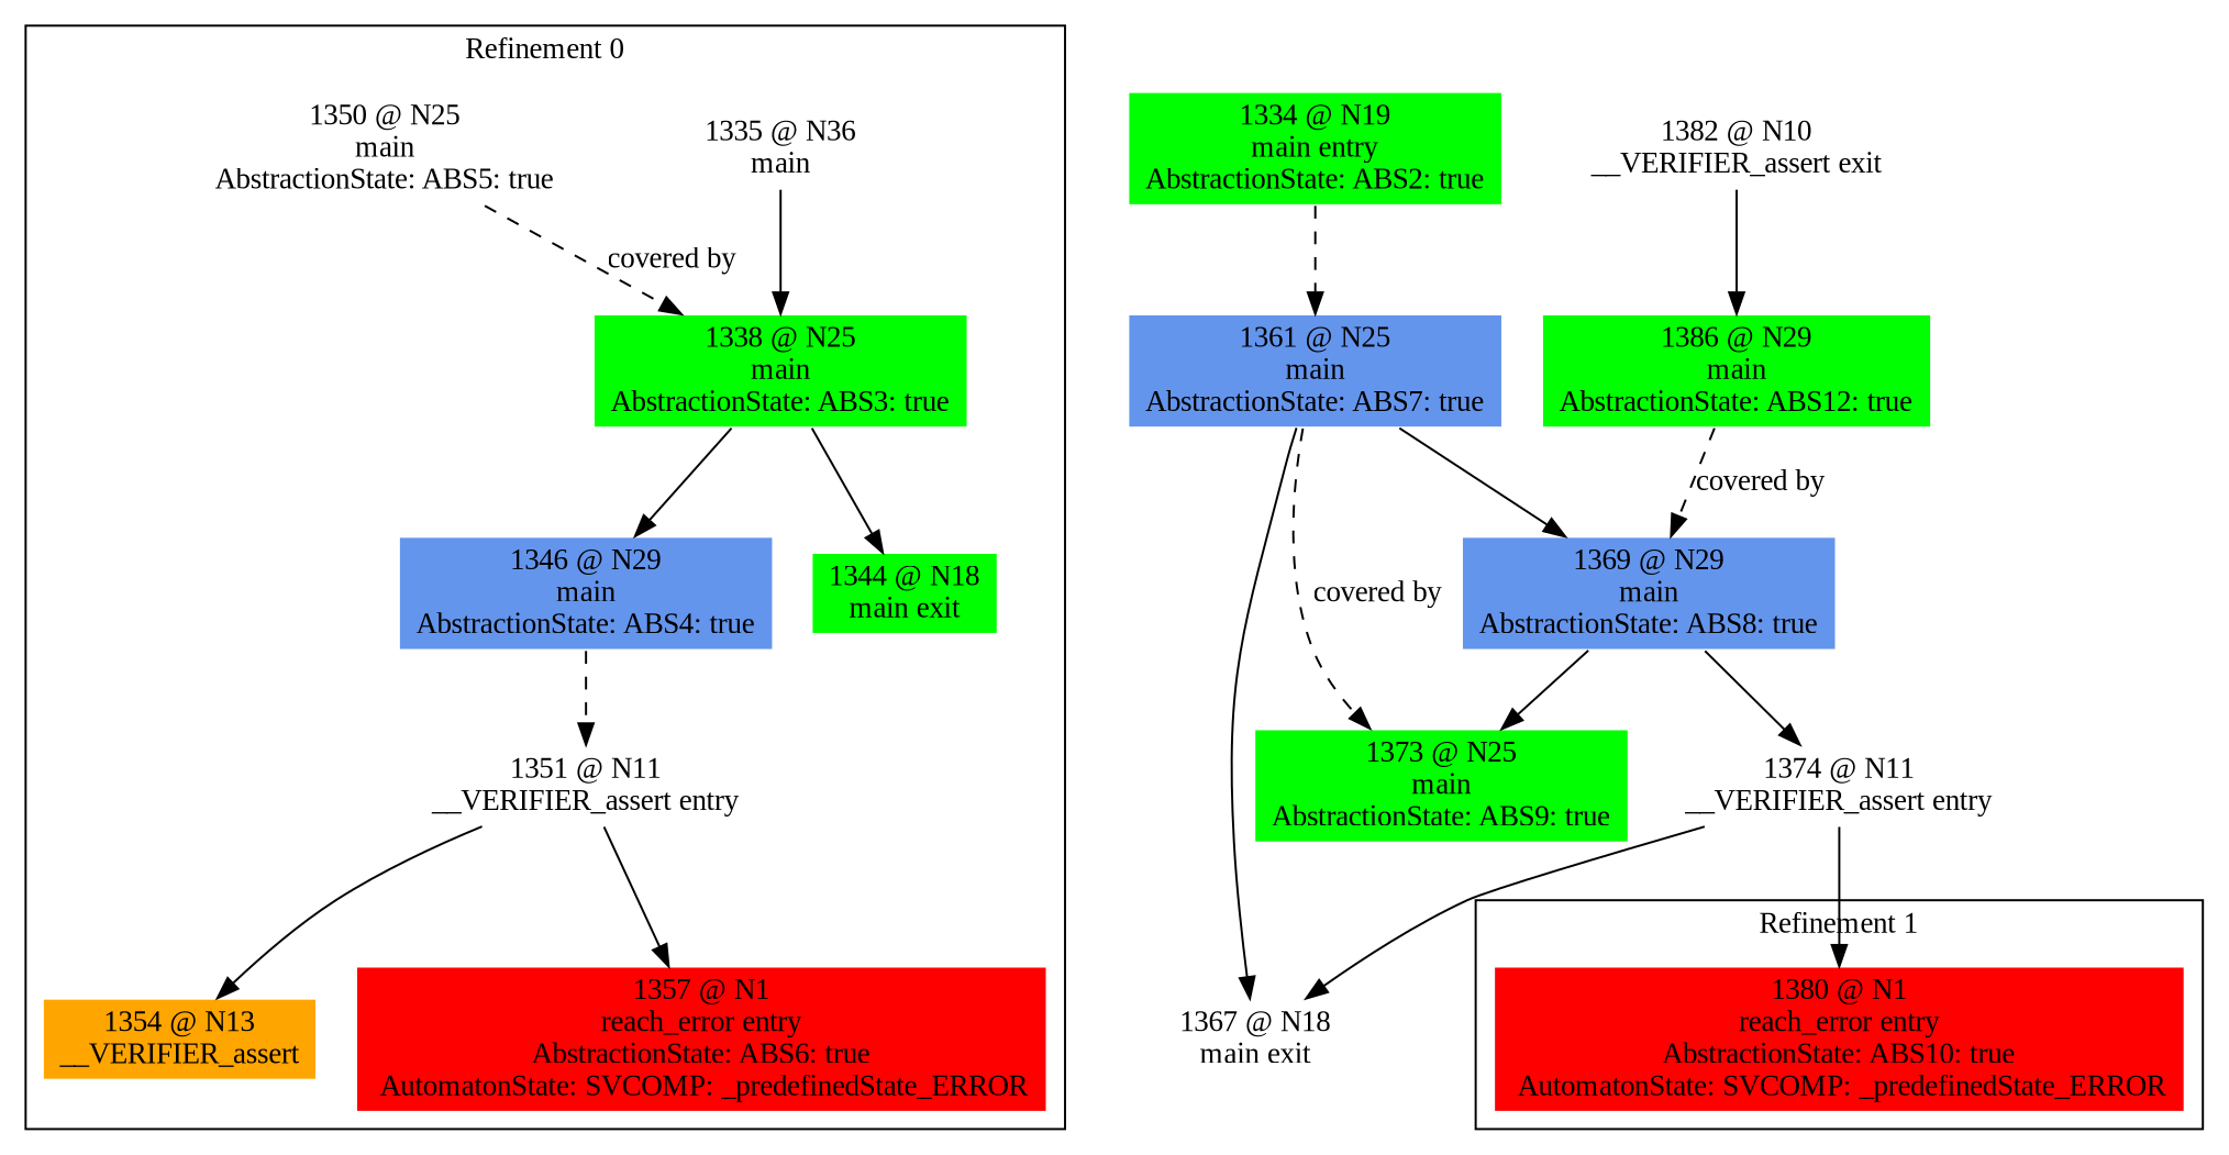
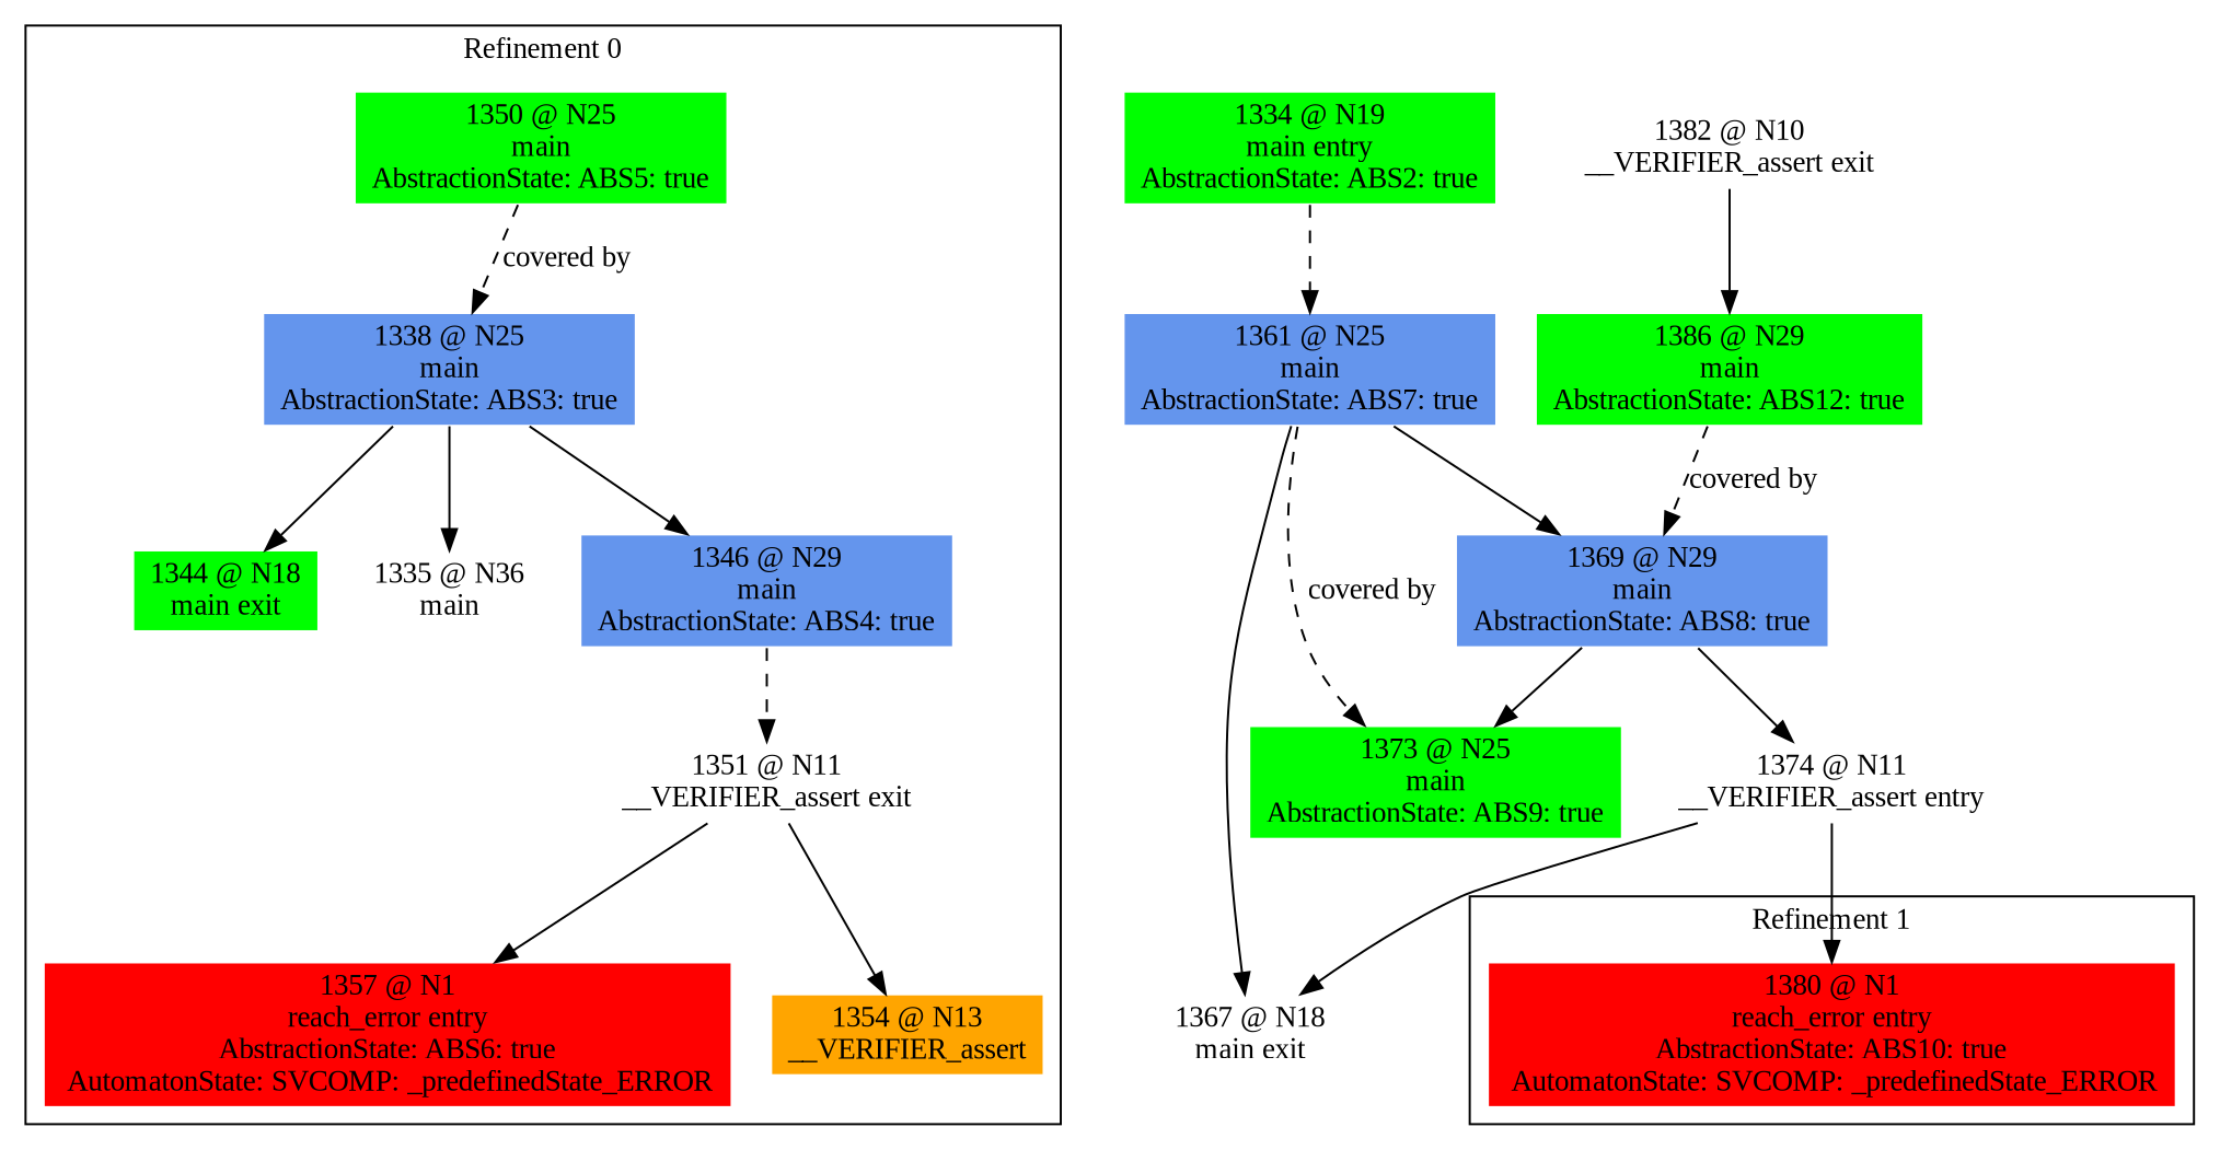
  digraph {
    fontname="Liberation Serif"
    node [color=white fontname="Liberation Serif" shape=box style=filled]
    edge [fontname="Liberation Serif"]
    n1 [label="1335 @ N36\nmain\n"]
-   n2 [fillcolor=green label="1338 @ N25\nmain\nAbstractionState: ABS3: true\n"]
+   n2 [fillcolor=cornflowerblue label="1338 @ N25\nmain\nAbstractionState: ABS3: true\n"]
    n3 [fillcolor=cornflowerblue label="1346 @ N29\nmain\nAbstractionState: ABS4: true\n"]
    n4 [fillcolor=green label="1344 @ N18\nmain exit\n"]
-   n5 [label="1351 @ N11\n__VERIFIER_assert entry\n"]
-   n6 [fillcolor=white label="1350 @ N25\nmain\nAbstractionState: ABS5: true\n"]
+   n5 [label="1351 @ N11\n__VERIFIER_assert exit\n"]
+   n6 [fillcolor=green label="1350 @ N25\nmain\nAbstractionState: ABS5: true\n"]
    n7 [fillcolor=red label="1357 @ N1\nreach_error entry\nAbstractionState: ABS6: true\n AutomatonState: SVCOMP: _predefinedState_ERROR\n"]
    n8 [fillcolor=orange label="1354 @ N13\n__VERIFIER_assert\n"]
    n9 [fillcolor=red label="1380 @ N1\nreach_error entry\nAbstractionState: ABS10: true\n AutomatonState: SVCOMP: _predefinedState_ERROR\n"]
    n10 [fillcolor=green label="1334 @ N19\nmain entry\nAbstractionState: ABS2: true\n"]
    n11 [fillcolor=cornflowerblue label="1361 @ N25\nmain\nAbstractionState: ABS7: true\n"]
    n12 [fillcolor=cornflowerblue label="1369 @ N29\nmain\nAbstractionState: ABS8: true\n"]
    n13 [label="1367 @ N18\nmain exit\n"]
    n14 [fillcolor=green label="1373 @ N25\nmain\nAbstractionState: ABS9: true\n"]
    n15 [label="1374 @ N11\n__VERIFIER_assert entry\n"]
    n16 [label="1382 @ N10\n__VERIFIER_assert exit\n"]
    n17 [fillcolor=green label="1386 @ N29\nmain\nAbstractionState: ABS12: true\n"]
    subgraph cluster_1 {
      label="Refinement 0"
      n1
      n2
      n3
      n4
      n5
      n6
      n7
      n8
    }
    subgraph cluster_2 {
      label="Refinement 1"
      n9
    }
-   n1 -> n2
+   n2 -> n1
    n2 -> n3
    n2 -> n4
    n3 -> n5 [style=dashed]
    n5 -> n7
    n5 -> n8
    n6 -> n2 [label="covered by" style=dashed weight=0]
    n10 -> n11 [style=dashed]
    n11 -> n12
    n11 -> n13
    n11 -> n14 [label="covered by" style=dashed weight=0]
    n12 -> n14
    n12 -> n15
    n15 -> n9
    n15 -> n13
    n16 -> n17
    n17 -> n12 [label="covered by" style=dashed weight=0]
  }
